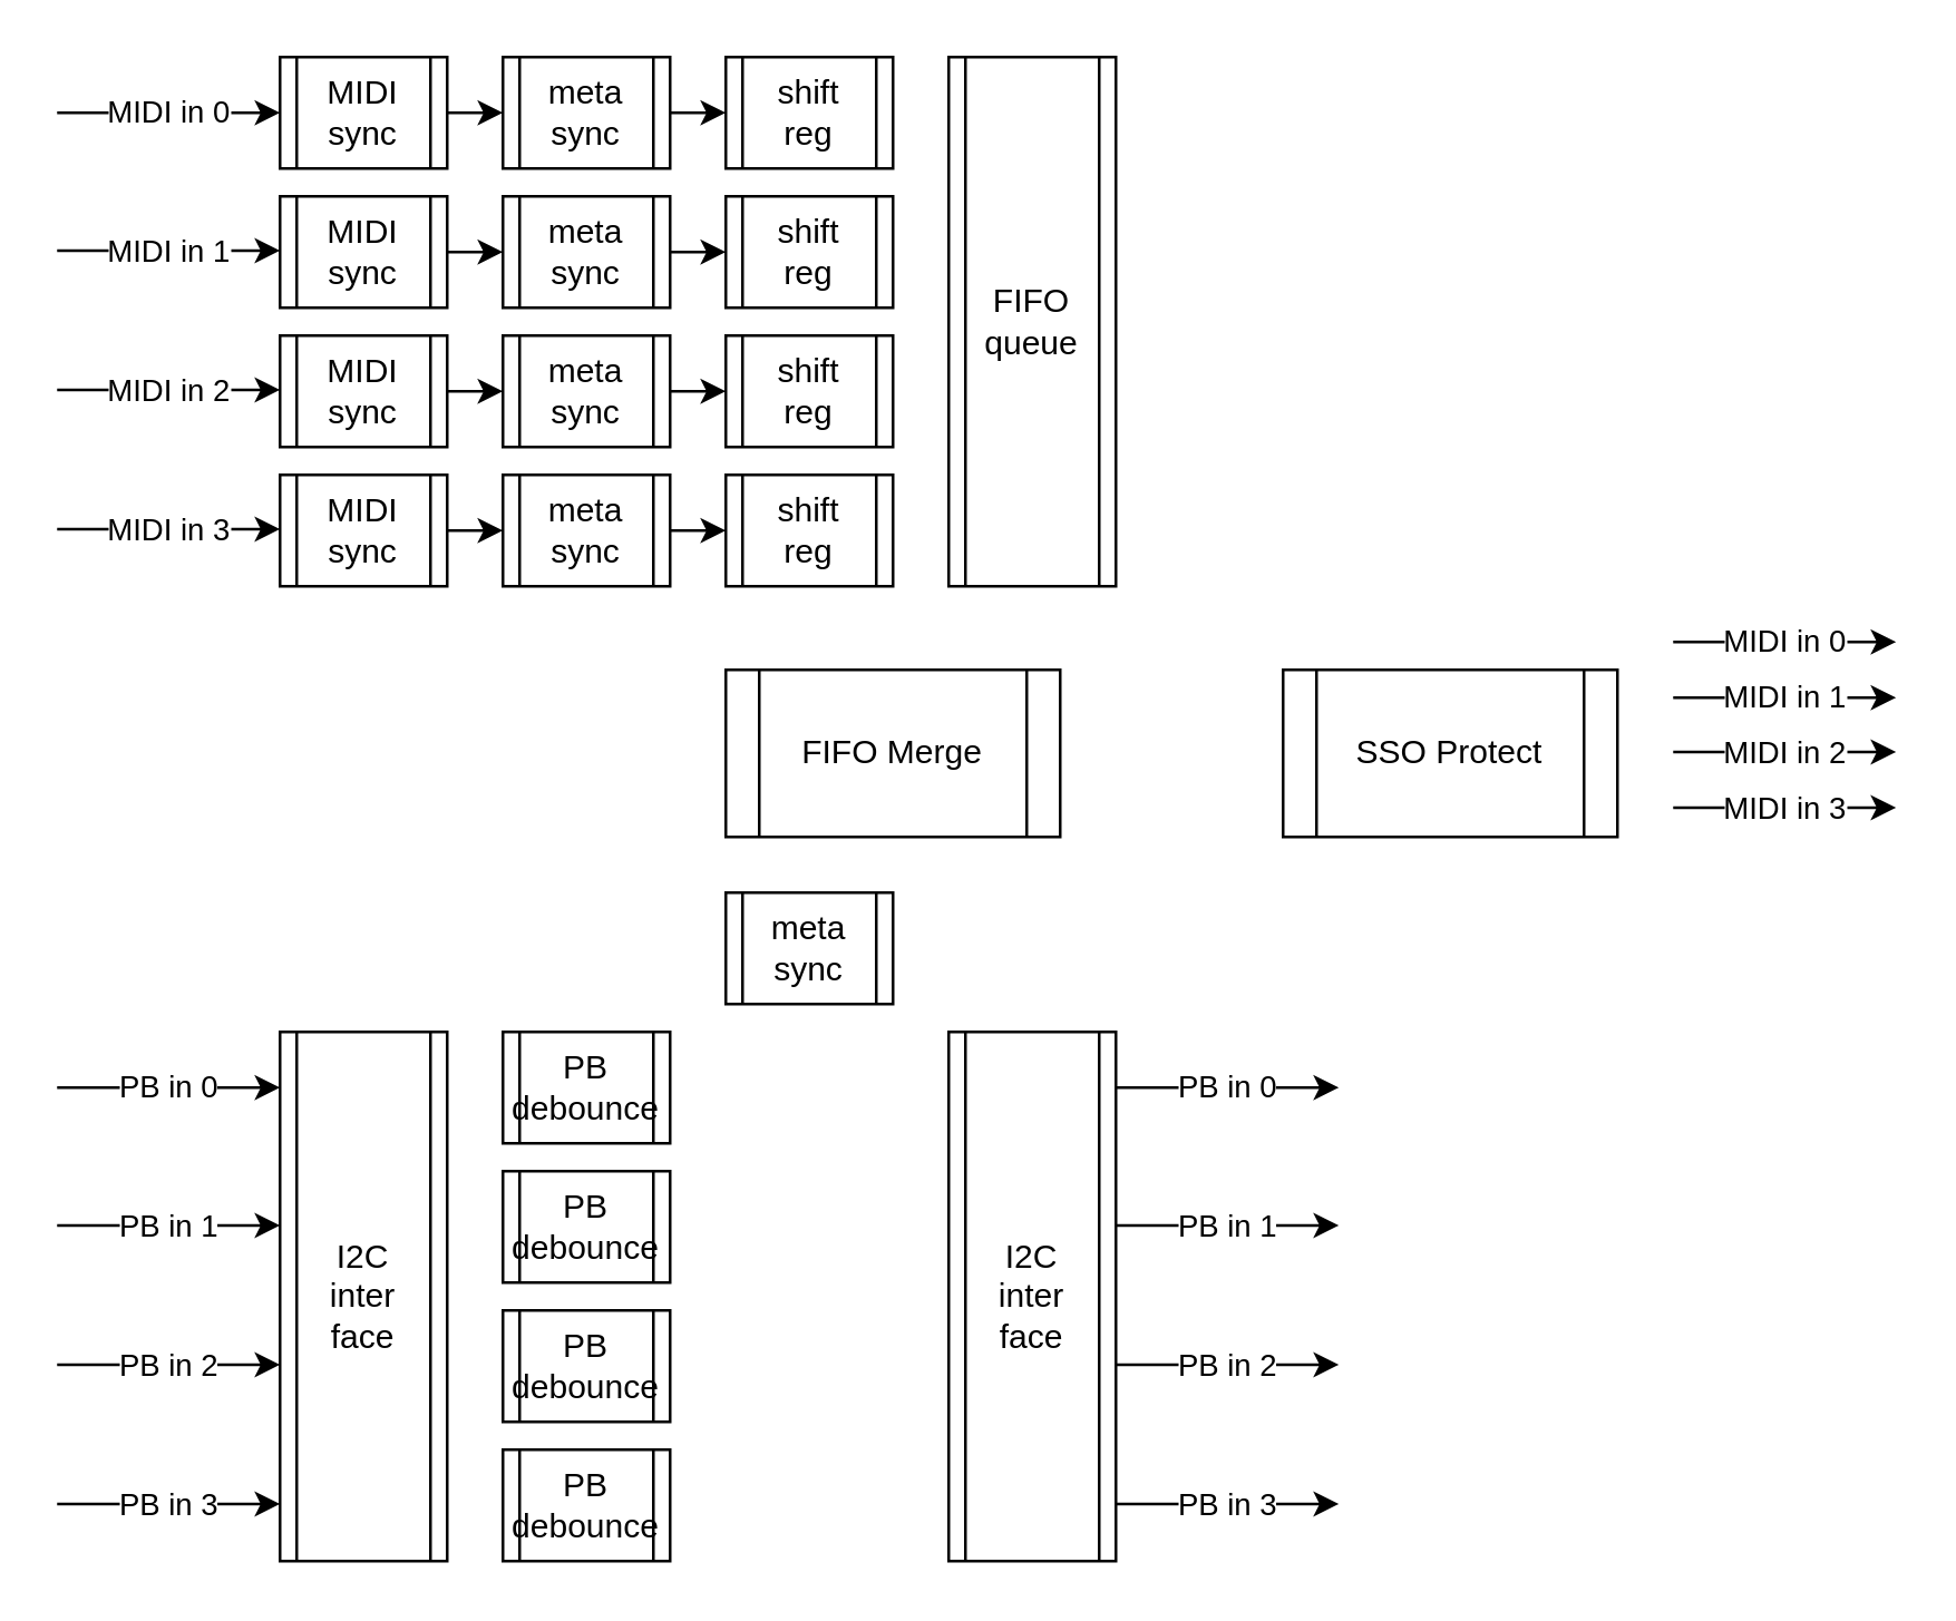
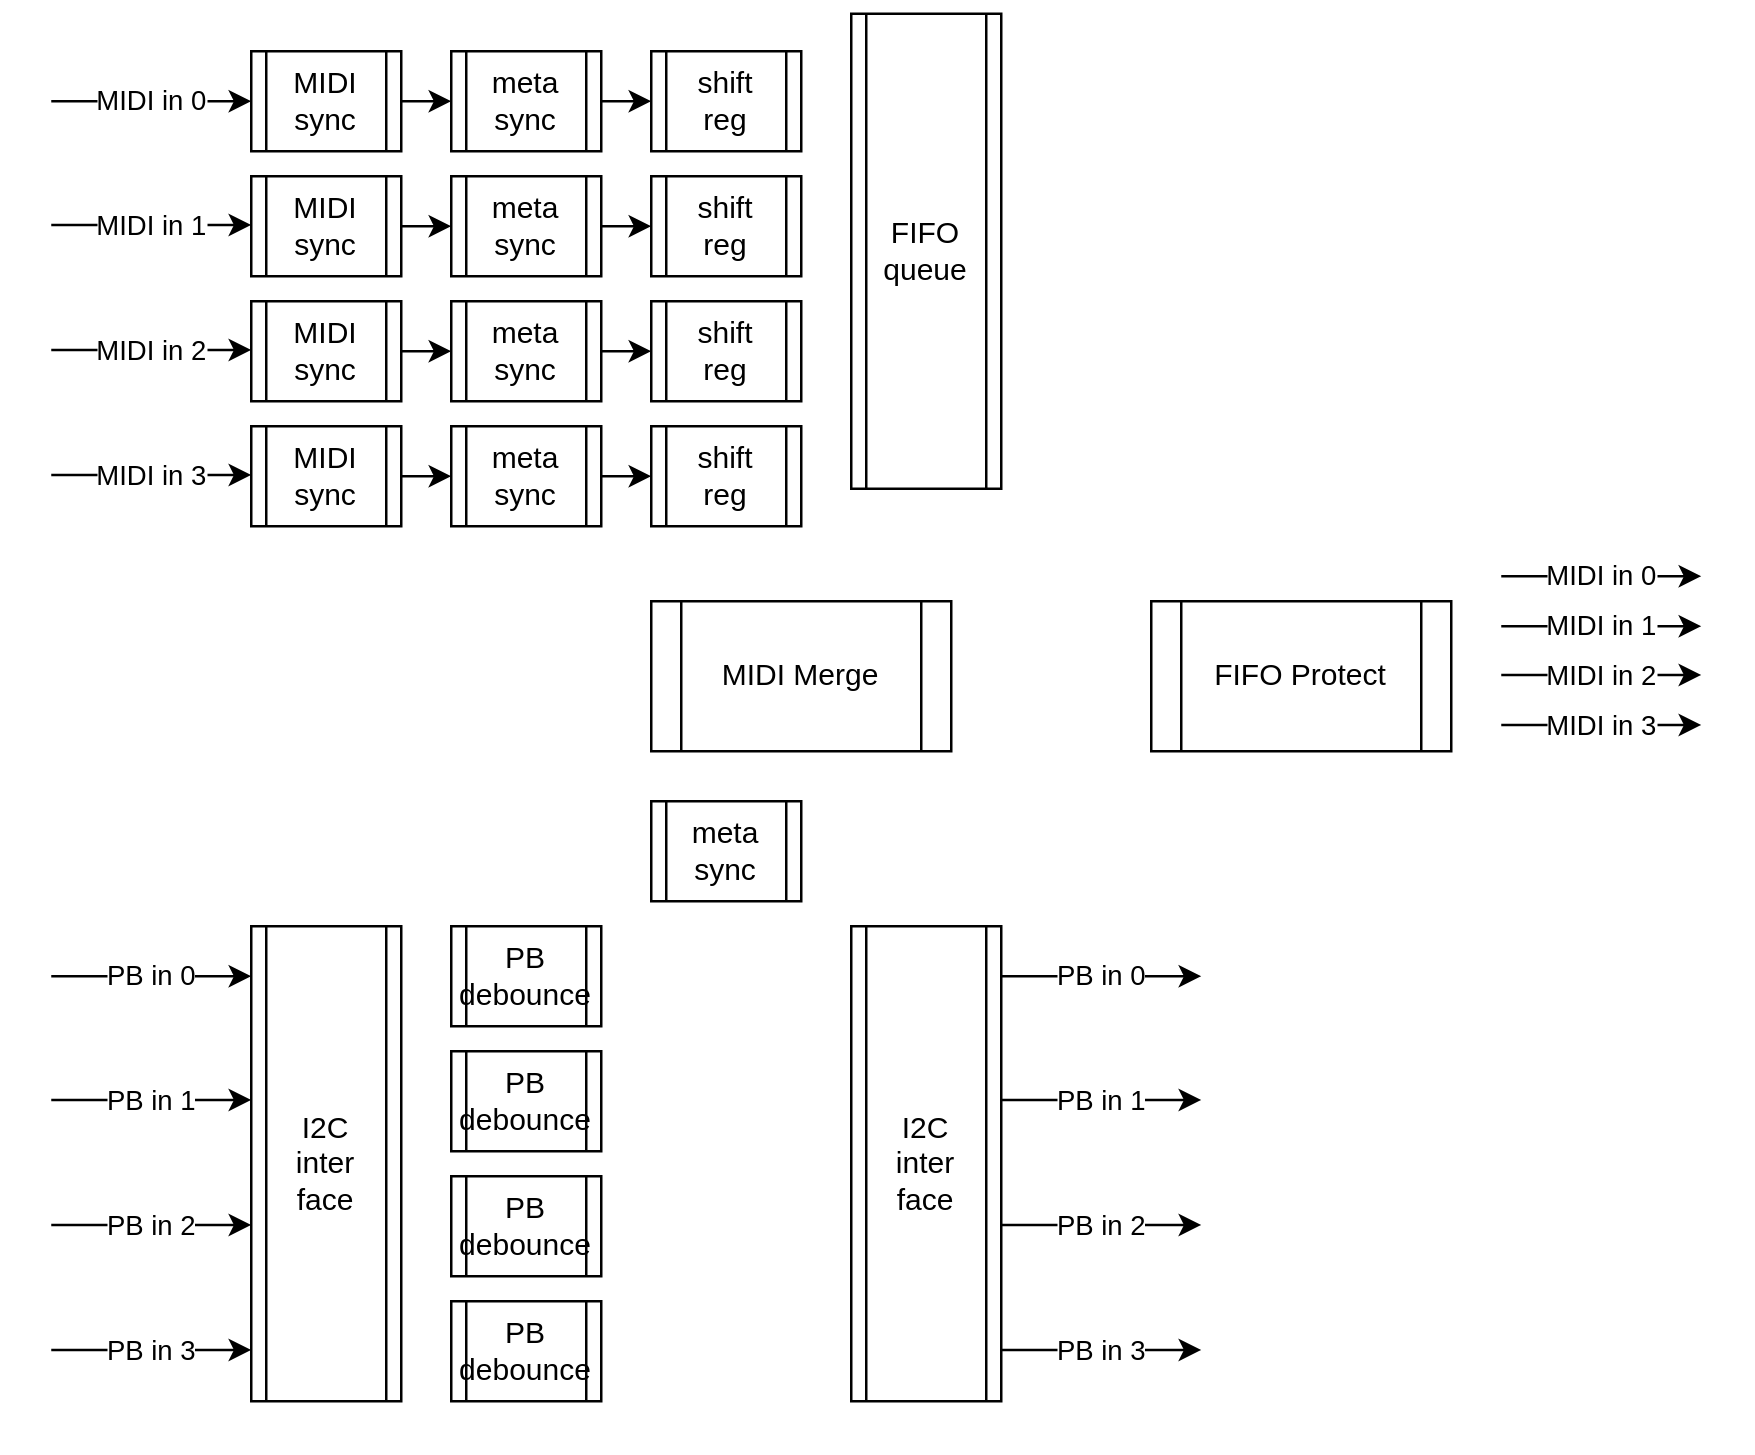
  <mxCell id="0" />
  <mxCell id="1" parent="0" />
  <mxCell id="2" value="MIDI in 0" style="endArrow=classic;html=1;" edge="1" parent="1"><mxGeometry width="50" height="50" relative="1" as="geometry"><mxPoint x="20" y="40" as="sourcePoint" /><mxPoint x="100" y="40" as="targetPoint" /></mxGeometry></mxCell>
  <mxCell id="3" value="MIDI in 1" style="endArrow=classic;html=1;" edge="1" parent="1"><mxGeometry width="50" height="50" relative="1" as="geometry"><mxPoint x="20" y="89.5" as="sourcePoint" /><mxPoint x="100" y="89.5" as="targetPoint" /><Array as="points"><mxPoint x="60" y="89.5" /></Array></mxGeometry></mxCell>
  <mxCell id="4" value="MIDI in 2" style="endArrow=classic;html=1;" edge="1" parent="1"><mxGeometry width="50" height="50" relative="1" as="geometry"><mxPoint x="20" y="139.5" as="sourcePoint" /><mxPoint x="100" y="139.5" as="targetPoint" /><Array as="points"><mxPoint x="60" y="139.5" /></Array></mxGeometry></mxCell>
  <mxCell id="5" value="MIDI in 3" style="endArrow=classic;html=1;" edge="1" parent="1"><mxGeometry width="50" height="50" relative="1" as="geometry"><mxPoint x="20" y="189.5" as="sourcePoint" /><mxPoint x="100" y="189.5" as="targetPoint" /><Array as="points"><mxPoint x="60" y="189.5" /></Array></mxGeometry></mxCell>
  <mxCell id="6" style="edgeStyle=orthogonalEdgeStyle;rounded=0;orthogonalLoop=1;jettySize=auto;html=1;exitX=1;exitY=0.5;exitDx=0;exitDy=0;entryX=0;entryY=0.5;entryDx=0;entryDy=0;" edge="1" parent="1" source="7" target="15"><mxGeometry relative="1" as="geometry" /></mxCell>
  <mxCell id="7" value="&lt;div&gt;MIDI&lt;/div&gt;&lt;div&gt;sync&lt;br&gt;&lt;/div&gt;" style="shape=process;whiteSpace=wrap;html=1;backgroundOutline=1;" vertex="1" parent="1"><mxGeometry x="100" y="20" width="60" height="40" as="geometry" /></mxCell>
  <mxCell id="8" style="edgeStyle=orthogonalEdgeStyle;rounded=0;orthogonalLoop=1;jettySize=auto;html=1;exitX=1;exitY=0.5;exitDx=0;exitDy=0;entryX=0;entryY=0.5;entryDx=0;entryDy=0;" edge="1" parent="1" source="9" target="17"><mxGeometry relative="1" as="geometry" /></mxCell>
  <mxCell id="9" value="&lt;div&gt;MIDI&lt;/div&gt;&lt;div&gt;sync&lt;br&gt;&lt;/div&gt;" style="shape=process;whiteSpace=wrap;html=1;backgroundOutline=1;" vertex="1" parent="1"><mxGeometry x="100" y="70" width="60" height="40" as="geometry" /></mxCell>
  <mxCell id="10" style="edgeStyle=orthogonalEdgeStyle;rounded=0;orthogonalLoop=1;jettySize=auto;html=1;exitX=1;exitY=0.5;exitDx=0;exitDy=0;entryX=0;entryY=0.5;entryDx=0;entryDy=0;" edge="1" parent="1" source="11" target="19"><mxGeometry relative="1" as="geometry" /></mxCell>
  <mxCell id="11" value="&lt;div&gt;MIDI&lt;/div&gt;&lt;div&gt;sync&lt;br&gt;&lt;/div&gt;" style="shape=process;whiteSpace=wrap;html=1;backgroundOutline=1;" vertex="1" parent="1"><mxGeometry x="100" y="120" width="60" height="40" as="geometry" /></mxCell>
  <mxCell id="12" style="edgeStyle=orthogonalEdgeStyle;rounded=0;orthogonalLoop=1;jettySize=auto;html=1;exitX=1;exitY=0.5;exitDx=0;exitDy=0;entryX=0;entryY=0.5;entryDx=0;entryDy=0;" edge="1" parent="1" source="13" target="21"><mxGeometry relative="1" as="geometry" /></mxCell>
  <mxCell id="13" value="&lt;div&gt;MIDI&lt;/div&gt;&lt;div&gt;sync&lt;br&gt;&lt;/div&gt;" style="shape=process;whiteSpace=wrap;html=1;backgroundOutline=1;" vertex="1" parent="1"><mxGeometry x="100" y="170" width="60" height="40" as="geometry" /></mxCell>
  <mxCell id="14" style="edgeStyle=orthogonalEdgeStyle;rounded=0;orthogonalLoop=1;jettySize=auto;html=1;exitX=1;exitY=0.5;exitDx=0;exitDy=0;entryX=0;entryY=0.5;entryDx=0;entryDy=0;" edge="1" parent="1" source="15" target="22"><mxGeometry relative="1" as="geometry" /></mxCell>
  <mxCell id="15" value="&lt;div&gt;meta&lt;/div&gt;&lt;div&gt;sync&lt;br&gt;&lt;/div&gt;" style="shape=process;whiteSpace=wrap;html=1;backgroundOutline=1;" vertex="1" parent="1"><mxGeometry x="180" y="20" width="60" height="40" as="geometry" /></mxCell>
  <mxCell id="16" style="edgeStyle=orthogonalEdgeStyle;rounded=0;orthogonalLoop=1;jettySize=auto;html=1;exitX=1;exitY=0.5;exitDx=0;exitDy=0;entryX=0;entryY=0.5;entryDx=0;entryDy=0;" edge="1" parent="1" source="17" target="23"><mxGeometry relative="1" as="geometry" /></mxCell>
  <mxCell id="17" value="&lt;div&gt;meta&lt;/div&gt;&lt;div&gt;sync&lt;br&gt;&lt;/div&gt;" style="shape=process;whiteSpace=wrap;html=1;backgroundOutline=1;" vertex="1" parent="1"><mxGeometry x="180" y="70" width="60" height="40" as="geometry" /></mxCell>
  <mxCell id="18" style="edgeStyle=orthogonalEdgeStyle;rounded=0;orthogonalLoop=1;jettySize=auto;html=1;exitX=1;exitY=0.5;exitDx=0;exitDy=0;entryX=0;entryY=0.5;entryDx=0;entryDy=0;" edge="1" parent="1" source="19" target="24"><mxGeometry relative="1" as="geometry" /></mxCell>
  <mxCell id="19" value="&lt;div&gt;meta&lt;/div&gt;&lt;div&gt;sync&lt;br&gt;&lt;/div&gt;" style="shape=process;whiteSpace=wrap;html=1;backgroundOutline=1;" vertex="1" parent="1"><mxGeometry x="180" y="120" width="60" height="40" as="geometry" /></mxCell>
  <mxCell id="20" style="edgeStyle=orthogonalEdgeStyle;rounded=0;orthogonalLoop=1;jettySize=auto;html=1;exitX=1;exitY=0.5;exitDx=0;exitDy=0;entryX=0;entryY=0.5;entryDx=0;entryDy=0;" edge="1" parent="1" source="21" target="25"><mxGeometry relative="1" as="geometry" /></mxCell>
  <mxCell id="21" value="&lt;div&gt;meta&lt;/div&gt;&lt;div&gt;sync&lt;br&gt;&lt;/div&gt;" style="shape=process;whiteSpace=wrap;html=1;backgroundOutline=1;" vertex="1" parent="1"><mxGeometry x="180" y="170" width="60" height="40" as="geometry" /></mxCell>
  <mxCell id="22" value="&lt;div&gt;shift&lt;/div&gt;&lt;div&gt;reg&lt;br&gt;&lt;/div&gt;" style="shape=process;whiteSpace=wrap;html=1;backgroundOutline=1;" vertex="1" parent="1"><mxGeometry x="260" y="20" width="60" height="40" as="geometry" /></mxCell>
  <mxCell id="23" value="&lt;div&gt;shift&lt;/div&gt;&lt;div&gt;reg&lt;br&gt;&lt;/div&gt;" style="shape=process;whiteSpace=wrap;html=1;backgroundOutline=1;" vertex="1" parent="1"><mxGeometry x="260" y="70" width="60" height="40" as="geometry" /></mxCell>
  <mxCell id="24" value="&lt;div&gt;shift&lt;/div&gt;&lt;div&gt;reg&lt;br&gt;&lt;/div&gt;" style="shape=process;whiteSpace=wrap;html=1;backgroundOutline=1;" vertex="1" parent="1"><mxGeometry x="260" y="120" width="60" height="40" as="geometry" /></mxCell>
  <mxCell id="25" value="&lt;div&gt;shift&lt;/div&gt;&lt;div&gt;reg&lt;br&gt;&lt;/div&gt;" style="shape=process;whiteSpace=wrap;html=1;backgroundOutline=1;" vertex="1" parent="1"><mxGeometry x="260" y="170" width="60" height="40" as="geometry" /></mxCell>
- <mxCell id="26" value="&lt;div&gt;FIFO&lt;/div&gt;&lt;div&gt;queue&lt;br&gt;&lt;/div&gt;" style="shape=process;whiteSpace=wrap;html=1;backgroundOutline=1;" vertex="1" parent="1"><mxGeometry x="340" y="20" width="60" height="190" as="geometry" /></mxCell>
+ <mxCell id="26" value="&lt;div&gt;FIFO&lt;/div&gt;&lt;div&gt;queue&lt;br&gt;&lt;/div&gt;" style="shape=process;whiteSpace=wrap;html=1;backgroundOutline=1;" vertex="1" parent="1"><mxGeometry x="340" y="5" width="60" height="190" as="geometry" /></mxCell>
  <mxCell id="27" value="PB in 0" style="endArrow=classic;html=1;" edge="1" parent="1"><mxGeometry width="50" height="50" relative="1" as="geometry"><mxPoint x="20" y="390" as="sourcePoint" /><mxPoint x="100" y="390" as="targetPoint" /></mxGeometry></mxCell>
  <mxCell id="28" value="PB in 1" style="endArrow=classic;html=1;" edge="1" parent="1"><mxGeometry width="50" height="50" relative="1" as="geometry"><mxPoint x="20" y="439.5" as="sourcePoint" /><mxPoint x="100" y="439.5" as="targetPoint" /><Array as="points"><mxPoint x="60" y="439.5" /></Array></mxGeometry></mxCell>
  <mxCell id="29" value="PB in 2" style="endArrow=classic;html=1;" edge="1" parent="1"><mxGeometry width="50" height="50" relative="1" as="geometry"><mxPoint x="20" y="489.5" as="sourcePoint" /><mxPoint x="100" y="489.5" as="targetPoint" /><Array as="points"><mxPoint x="60" y="489.5" /></Array></mxGeometry></mxCell>
  <mxCell id="30" value="PB in 3" style="endArrow=classic;html=1;" edge="1" parent="1"><mxGeometry width="50" height="50" relative="1" as="geometry"><mxPoint x="20" y="539.5" as="sourcePoint" /><mxPoint x="100" y="539.5" as="targetPoint" /><Array as="points"><mxPoint x="60" y="539.5" /></Array></mxGeometry></mxCell>
  <mxCell id="31" value="&lt;div&gt;I2C&lt;/div&gt;&lt;div&gt;inter&lt;/div&gt;&lt;div&gt;face&lt;br&gt;&lt;/div&gt;" style="shape=process;whiteSpace=wrap;html=1;backgroundOutline=1;" vertex="1" parent="1"><mxGeometry x="100" y="370" width="60" height="190" as="geometry" /></mxCell>
  <mxCell id="32" value="&lt;div&gt;PB&lt;/div&gt;&lt;div&gt;debounce&lt;br&gt;&lt;/div&gt;" style="shape=process;whiteSpace=wrap;html=1;backgroundOutline=1;" vertex="1" parent="1"><mxGeometry x="180" y="370" width="60" height="40" as="geometry" /></mxCell>
  <mxCell id="33" value="&lt;div&gt;PB&lt;/div&gt;&lt;div&gt;debounce&lt;br&gt;&lt;/div&gt;" style="shape=process;whiteSpace=wrap;html=1;backgroundOutline=1;" vertex="1" parent="1"><mxGeometry x="180" y="420" width="60" height="40" as="geometry" /></mxCell>
  <mxCell id="34" value="&lt;div&gt;PB&lt;/div&gt;&lt;div&gt;debounce&lt;br&gt;&lt;/div&gt;" style="shape=process;whiteSpace=wrap;html=1;backgroundOutline=1;" vertex="1" parent="1"><mxGeometry x="180" y="470" width="60" height="40" as="geometry" /></mxCell>
  <mxCell id="35" value="&lt;div&gt;PB&lt;/div&gt;&lt;div&gt;debounce&lt;br&gt;&lt;/div&gt;" style="shape=process;whiteSpace=wrap;html=1;backgroundOutline=1;" vertex="1" parent="1"><mxGeometry x="180" y="520" width="60" height="40" as="geometry" /></mxCell>
  <mxCell id="36" value="&lt;div&gt;I2C&lt;/div&gt;&lt;div&gt;inter&lt;/div&gt;&lt;div&gt;face&lt;br&gt;&lt;/div&gt;" style="shape=process;whiteSpace=wrap;html=1;backgroundOutline=1;" vertex="1" parent="1"><mxGeometry x="340" y="370" width="60" height="190" as="geometry" /></mxCell>
  <mxCell id="37" value="PB in 0" style="endArrow=classic;html=1;" edge="1" parent="1"><mxGeometry width="50" height="50" relative="1" as="geometry"><mxPoint x="400" y="390" as="sourcePoint" /><mxPoint x="480" y="390" as="targetPoint" /></mxGeometry></mxCell>
  <mxCell id="38" value="PB in 1" style="endArrow=classic;html=1;" edge="1" parent="1"><mxGeometry width="50" height="50" relative="1" as="geometry"><mxPoint x="400" y="439.5" as="sourcePoint" /><mxPoint x="480" y="439.5" as="targetPoint" /><Array as="points"><mxPoint x="440" y="439.5" /></Array></mxGeometry></mxCell>
  <mxCell id="39" value="PB in 2" style="endArrow=classic;html=1;" edge="1" parent="1"><mxGeometry width="50" height="50" relative="1" as="geometry"><mxPoint x="400" y="489.5" as="sourcePoint" /><mxPoint x="480" y="489.5" as="targetPoint" /><Array as="points"><mxPoint x="440" y="489.5" /></Array></mxGeometry></mxCell>
  <mxCell id="40" value="PB in 3" style="endArrow=classic;html=1;" edge="1" parent="1"><mxGeometry width="50" height="50" relative="1" as="geometry"><mxPoint x="400" y="539.5" as="sourcePoint" /><mxPoint x="480" y="539.5" as="targetPoint" /><Array as="points"><mxPoint x="440" y="539.5" /></Array></mxGeometry></mxCell>
  <mxCell id="41" value="&lt;div&gt;meta&lt;/div&gt;&lt;div&gt;sync&lt;br&gt;&lt;/div&gt;" style="shape=process;whiteSpace=wrap;html=1;backgroundOutline=1;" vertex="1" parent="1"><mxGeometry x="260" y="320" width="60" height="40" as="geometry" /></mxCell>
- <mxCell id="42" value="FIFO Merge" style="shape=process;whiteSpace=wrap;html=1;backgroundOutline=1;" vertex="1" parent="1"><mxGeometry x="260" y="240" width="120" height="60" as="geometry" /></mxCell>
- <mxCell id="43" value="SSO Protect" style="shape=process;whiteSpace=wrap;html=1;backgroundOutline=1;" vertex="1" parent="1"><mxGeometry x="460" y="240" width="120" height="60" as="geometry" /></mxCell>
+ <mxCell id="42" value="MIDI Merge" style="shape=process;whiteSpace=wrap;html=1;backgroundOutline=1;" vertex="1" parent="1"><mxGeometry x="260" y="240" width="120" height="60" as="geometry" /></mxCell>
+ <mxCell id="43" value="FIFO Protect" style="shape=process;whiteSpace=wrap;html=1;backgroundOutline=1;" vertex="1" parent="1"><mxGeometry x="460" y="240" width="120" height="60" as="geometry" /></mxCell>
  <mxCell id="44" value="MIDI in 0" style="endArrow=classic;html=1;" edge="1" parent="1"><mxGeometry width="50" height="50" relative="1" as="geometry"><mxPoint x="600" y="230" as="sourcePoint" /><mxPoint x="680" y="230" as="targetPoint" /></mxGeometry></mxCell>
  <mxCell id="45" value="MIDI in 1" style="endArrow=classic;html=1;" edge="1" parent="1"><mxGeometry width="50" height="50" relative="1" as="geometry"><mxPoint x="600" y="250" as="sourcePoint" /><mxPoint x="680" y="250" as="targetPoint" /><Array as="points"><mxPoint x="640" y="250" /></Array></mxGeometry></mxCell>
  <mxCell id="46" value="MIDI in 2" style="endArrow=classic;html=1;" edge="1" parent="1"><mxGeometry width="50" height="50" relative="1" as="geometry"><mxPoint x="600" y="269.5" as="sourcePoint" /><mxPoint x="680" y="269.5" as="targetPoint" /><Array as="points"><mxPoint x="640" y="269.5" /></Array></mxGeometry></mxCell>
  <mxCell id="47" value="MIDI in 3" style="endArrow=classic;html=1;" edge="1" parent="1"><mxGeometry width="50" height="50" relative="1" as="geometry"><mxPoint x="600" y="289.5" as="sourcePoint" /><mxPoint x="680" y="289.5" as="targetPoint" /><Array as="points"><mxPoint x="640" y="289.5" /></Array></mxGeometry></mxCell>
